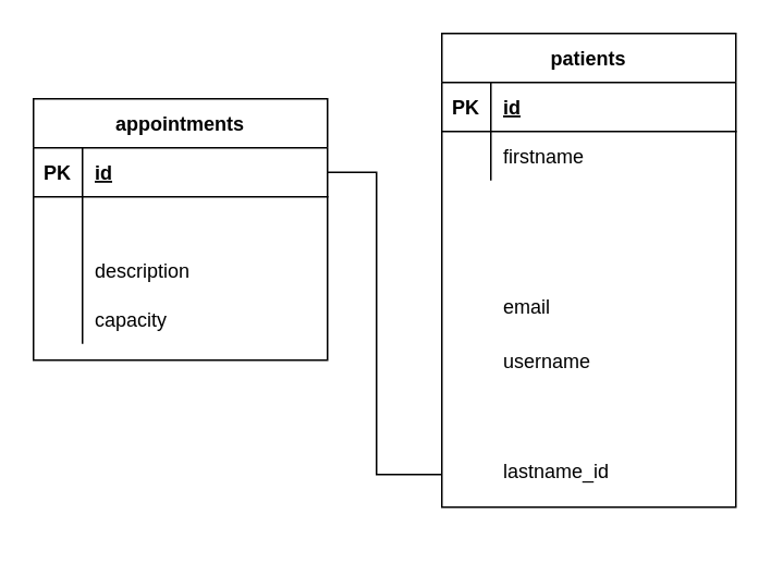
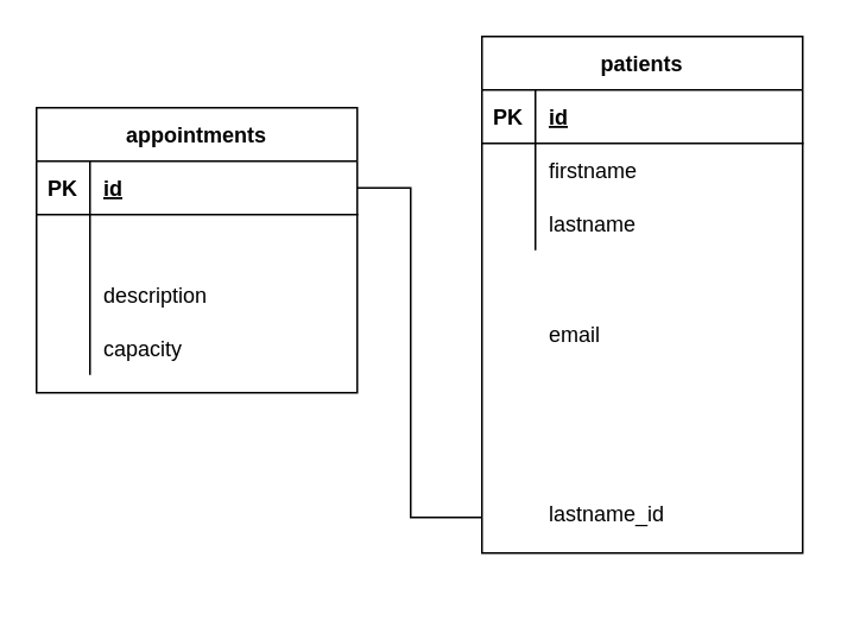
  <mxCell id="0" />
  <mxCell id="1" parent="0" />
  <mxCell id="2" value="appointments" style="shape=table;startSize=30;container=1;collapsible=1;childLayout=tableLayout;fixedRows=1;rowLines=0;fontStyle=1;align=center;resizeLast=1;" parent="1" vertex="1"><mxGeometry x="20" y="60" width="180" height="160" as="geometry" /></mxCell>
  <mxCell id="3" value="" style="shape=partialRectangle;collapsible=0;dropTarget=0;pointerEvents=0;fillColor=none;top=0;left=0;bottom=1;right=0;points=[[0,0.5],[1,0.5]];portConstraint=eastwest;" parent="2" vertex="1"><mxGeometry y="30" width="180" height="30" as="geometry" /></mxCell>
  <mxCell id="4" value="PK" style="shape=partialRectangle;connectable=0;fillColor=none;top=0;left=0;bottom=0;right=0;fontStyle=1;overflow=hidden;" parent="3" vertex="1"><mxGeometry width="30" height="30" as="geometry" /></mxCell>
  <mxCell id="5" value="id" style="shape=partialRectangle;connectable=0;fillColor=none;top=0;left=0;bottom=0;right=0;align=left;spacingLeft=6;fontStyle=5;overflow=hidden;" parent="3" vertex="1"><mxGeometry x="30" width="150" height="30" as="geometry" /></mxCell>
  <mxCell id="6" value="" style="shape=partialRectangle;collapsible=0;dropTarget=0;pointerEvents=0;fillColor=none;top=0;left=0;bottom=0;right=0;points=[[0,0.5],[1,0.5]];portConstraint=eastwest;" parent="2" vertex="1"><mxGeometry y="60" width="180" height="30" as="geometry" /></mxCell>
  <mxCell id="7" value="" style="shape=partialRectangle;connectable=0;fillColor=none;top=0;left=0;bottom=0;right=0;editable=1;overflow=hidden;" parent="6" vertex="1"><mxGeometry width="30" height="30" as="geometry" /></mxCell>
  <mxCell id="8" value="" style="shape=partialRectangle;collapsible=0;dropTarget=0;pointerEvents=0;fillColor=none;top=0;left=0;bottom=0;right=0;points=[[0,0.5],[1,0.5]];portConstraint=eastwest;" parent="2" vertex="1"><mxGeometry y="90" width="180" height="30" as="geometry" /></mxCell>
  <mxCell id="9" value="" style="shape=partialRectangle;connectable=0;fillColor=none;top=0;left=0;bottom=0;right=0;editable=1;overflow=hidden;" parent="8" vertex="1"><mxGeometry width="30" height="30" as="geometry" /></mxCell>
  <mxCell id="10" value="description" style="shape=partialRectangle;connectable=0;fillColor=none;top=0;left=0;bottom=0;right=0;align=left;spacingLeft=6;overflow=hidden;" parent="8" vertex="1"><mxGeometry x="30" width="150" height="30" as="geometry" /></mxCell>
  <mxCell id="11" value="" style="shape=partialRectangle;collapsible=0;dropTarget=0;pointerEvents=0;fillColor=none;top=0;left=0;bottom=0;right=0;points=[[0,0.5],[1,0.5]];portConstraint=eastwest;" parent="2" vertex="1"><mxGeometry y="120" width="180" height="30" as="geometry" /></mxCell>
  <mxCell id="12" value="" style="shape=partialRectangle;connectable=0;fillColor=none;top=0;left=0;bottom=0;right=0;editable=1;overflow=hidden;" parent="11" vertex="1"><mxGeometry width="30" height="30" as="geometry" /></mxCell>
  <mxCell id="13" value="capacity" style="shape=partialRectangle;connectable=0;fillColor=none;top=0;left=0;bottom=0;right=0;align=left;spacingLeft=6;overflow=hidden;" parent="11" vertex="1"><mxGeometry x="30" width="150" height="30" as="geometry" /></mxCell>
  <mxCell id="14" value="" style="group" parent="1" vertex="1" connectable="0"><mxGeometry x="270" y="20" width="180" height="310" as="geometry" /></mxCell>
  <mxCell id="15" value="patients" style="shape=table;startSize=30;container=1;collapsible=1;childLayout=tableLayout;fixedRows=1;rowLines=0;fontStyle=1;align=center;resizeLast=1;" parent="14" vertex="1"><mxGeometry width="180" height="290" as="geometry"><mxRectangle width="80" height="30" as="alternateBounds" /></mxGeometry></mxCell>
  <mxCell id="16" value="" style="shape=partialRectangle;collapsible=0;dropTarget=0;pointerEvents=0;fillColor=none;top=0;left=0;bottom=1;right=0;points=[[0,0.5],[1,0.5]];portConstraint=eastwest;" parent="15" vertex="1"><mxGeometry y="30" width="180" height="30" as="geometry" /></mxCell>
  <mxCell id="17" value="PK" style="shape=partialRectangle;connectable=0;fillColor=none;top=0;left=0;bottom=0;right=0;fontStyle=1;overflow=hidden;" parent="16" vertex="1"><mxGeometry width="30" height="30" as="geometry" /></mxCell>
  <mxCell id="18" value="id" style="shape=partialRectangle;connectable=0;fillColor=none;top=0;left=0;bottom=0;right=0;align=left;spacingLeft=6;fontStyle=5;overflow=hidden;" parent="16" vertex="1"><mxGeometry x="30" width="150" height="30" as="geometry" /></mxCell>
  <mxCell id="19" value="" style="shape=partialRectangle;collapsible=0;dropTarget=0;pointerEvents=0;fillColor=none;top=0;left=0;bottom=0;right=0;points=[[0,0.5],[1,0.5]];portConstraint=eastwest;" parent="15" vertex="1"><mxGeometry y="60" width="180" height="30" as="geometry" /></mxCell>
  <mxCell id="20" value="" style="shape=partialRectangle;connectable=0;fillColor=none;top=0;left=0;bottom=0;right=0;editable=1;overflow=hidden;" parent="19" vertex="1"><mxGeometry width="30" height="30" as="geometry" /></mxCell>
  <mxCell id="21" value="firstname" style="shape=partialRectangle;connectable=0;fillColor=none;top=0;left=0;bottom=0;right=0;align=left;spacingLeft=6;overflow=hidden;" parent="19" vertex="1"><mxGeometry x="30" width="150" height="30" as="geometry" /></mxCell>
  <mxCell id="22" value="" style="shape=partialRectangle;collapsible=0;dropTarget=0;pointerEvents=0;fillColor=none;top=0;left=0;bottom=0;right=0;points=[[0,0.5],[1,0.5]];portConstraint=eastwest;" parent="15" vertex="1"><mxGeometry y="90" width="180" height="30" as="geometry" /></mxCell>
  <mxCell id="23" value="" style="shape=partialRectangle;connectable=0;fillColor=none;top=0;left=0;bottom=0;right=0;editable=1;overflow=hidden;" parent="22" vertex="1"><mxGeometry width="30" height="30" as="geometry" /></mxCell>
+ <mxCell id="24" value="lastname" style="shape=partialRectangle;connectable=0;fillColor=none;top=0;left=0;bottom=0;right=0;align=left;spacingLeft=6;overflow=hidden;" parent="22" vertex="1"><mxGeometry x="30" width="150" height="30" as="geometry" /></mxCell>
  <mxCell id="25" value="" style="shape=partialRectangle;collapsible=0;dropTarget=0;pointerEvents=0;fillColor=none;top=0;left=0;bottom=0;right=0;points=[[0,0.5],[1,0.5]];portConstraint=eastwest;" parent="15" vertex="1"><mxGeometry y="120" width="180" height="30" as="geometry" /></mxCell>
  <mxCell id="26" value="" style="shape=partialRectangle;connectable=0;fillColor=none;top=0;left=0;bottom=0;right=0;editable=1;overflow=hidden;" parent="25" vertex="1"><mxGeometry width="30" height="30" as="geometry" /></mxCell>
  <mxCell id="27" value="email" style="shape=partialRectangle;connectable=0;fillColor=none;top=0;left=0;bottom=0;right=0;align=left;spacingLeft=6;overflow=hidden;" parent="14" vertex="1"><mxGeometry x="30" y="150.0" width="150" height="33.6" as="geometry" /></mxCell>
- <mxCell id="28" value="username" style="shape=partialRectangle;connectable=0;fillColor=none;top=0;left=0;bottom=0;right=0;align=left;spacingLeft=6;overflow=hidden;" parent="14" vertex="1"><mxGeometry x="30" y="183.6" width="150" height="33.6" as="geometry" /></mxCell>
  <mxCell id="29" value="lastname_id" style="shape=partialRectangle;connectable=0;fillColor=none;top=0;left=0;bottom=0;right=0;align=left;spacingLeft=6;overflow=hidden;" parent="14" vertex="1"><mxGeometry x="30" y="250.8" width="150" height="33.6" as="geometry" /></mxCell>
  <mxCell id="30" style="edgeStyle=orthogonalEdgeStyle;rounded=0;orthogonalLoop=1;jettySize=auto;html=1;endArrow=none;endFill=0;" parent="1" source="3" edge="1"><mxGeometry relative="1" as="geometry"><mxPoint x="270" y="290" as="targetPoint" /><Array as="points"><mxPoint x="230" y="105" /><mxPoint x="230" y="290" /></Array></mxGeometry></mxCell>
